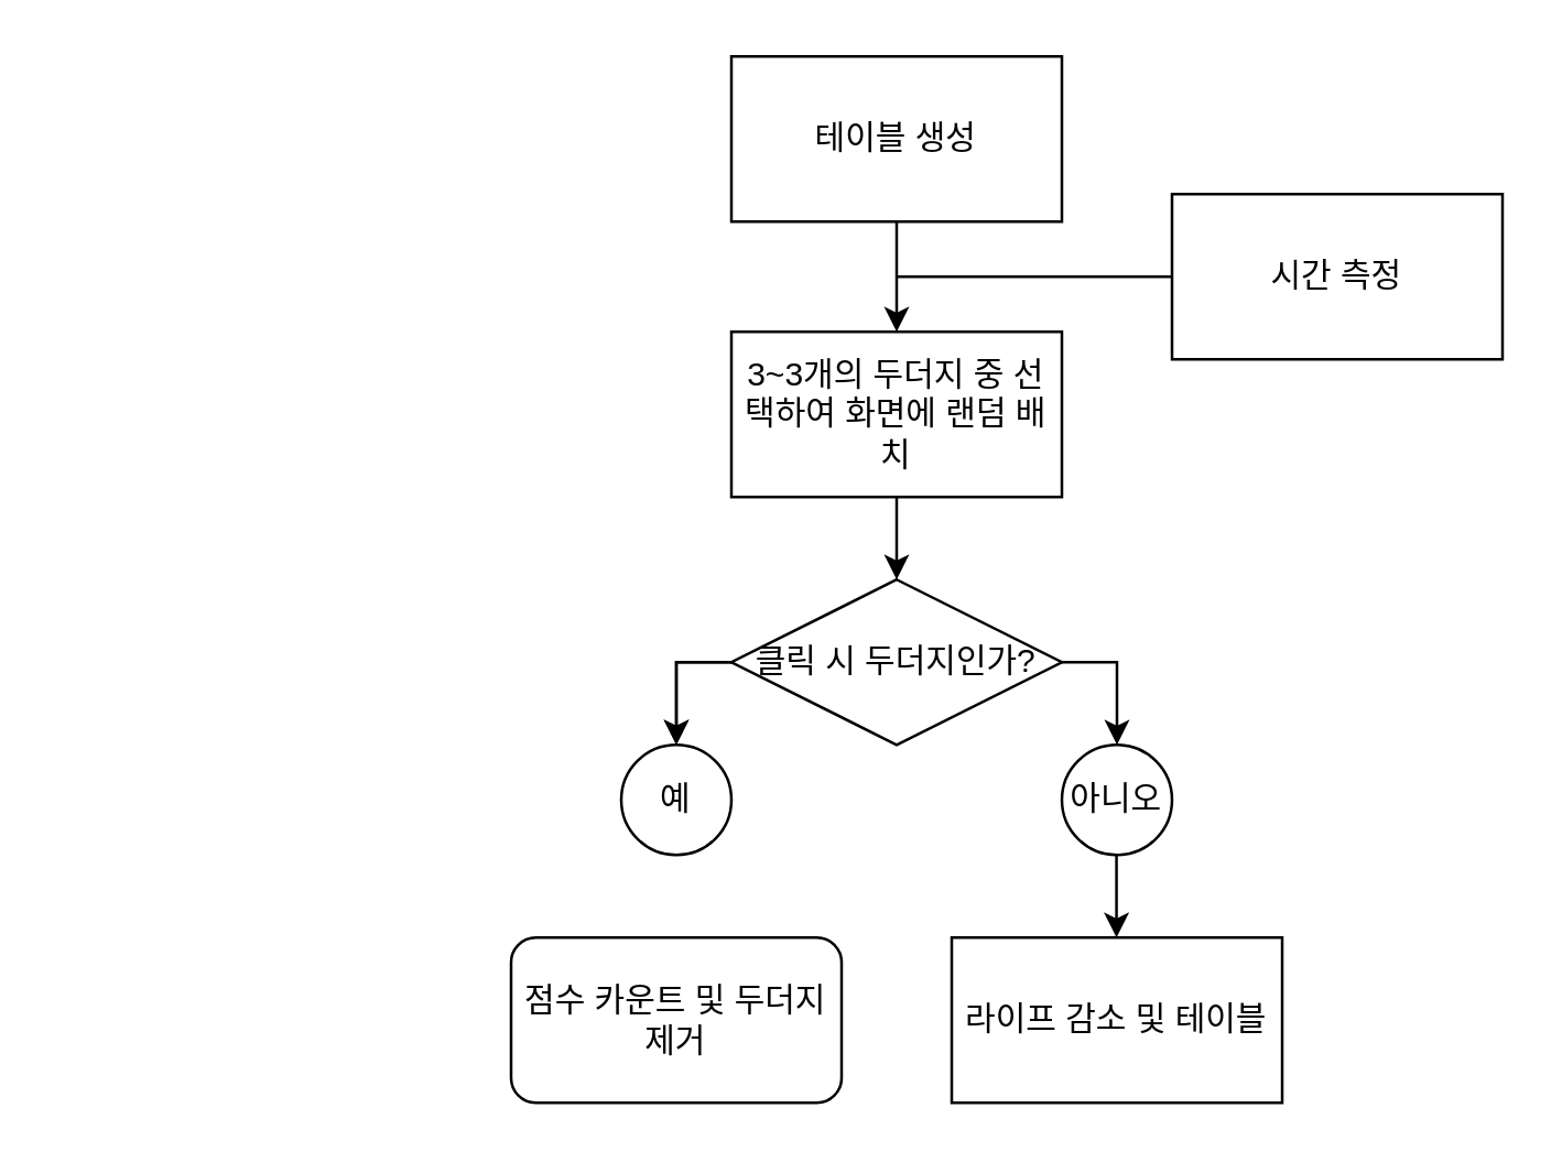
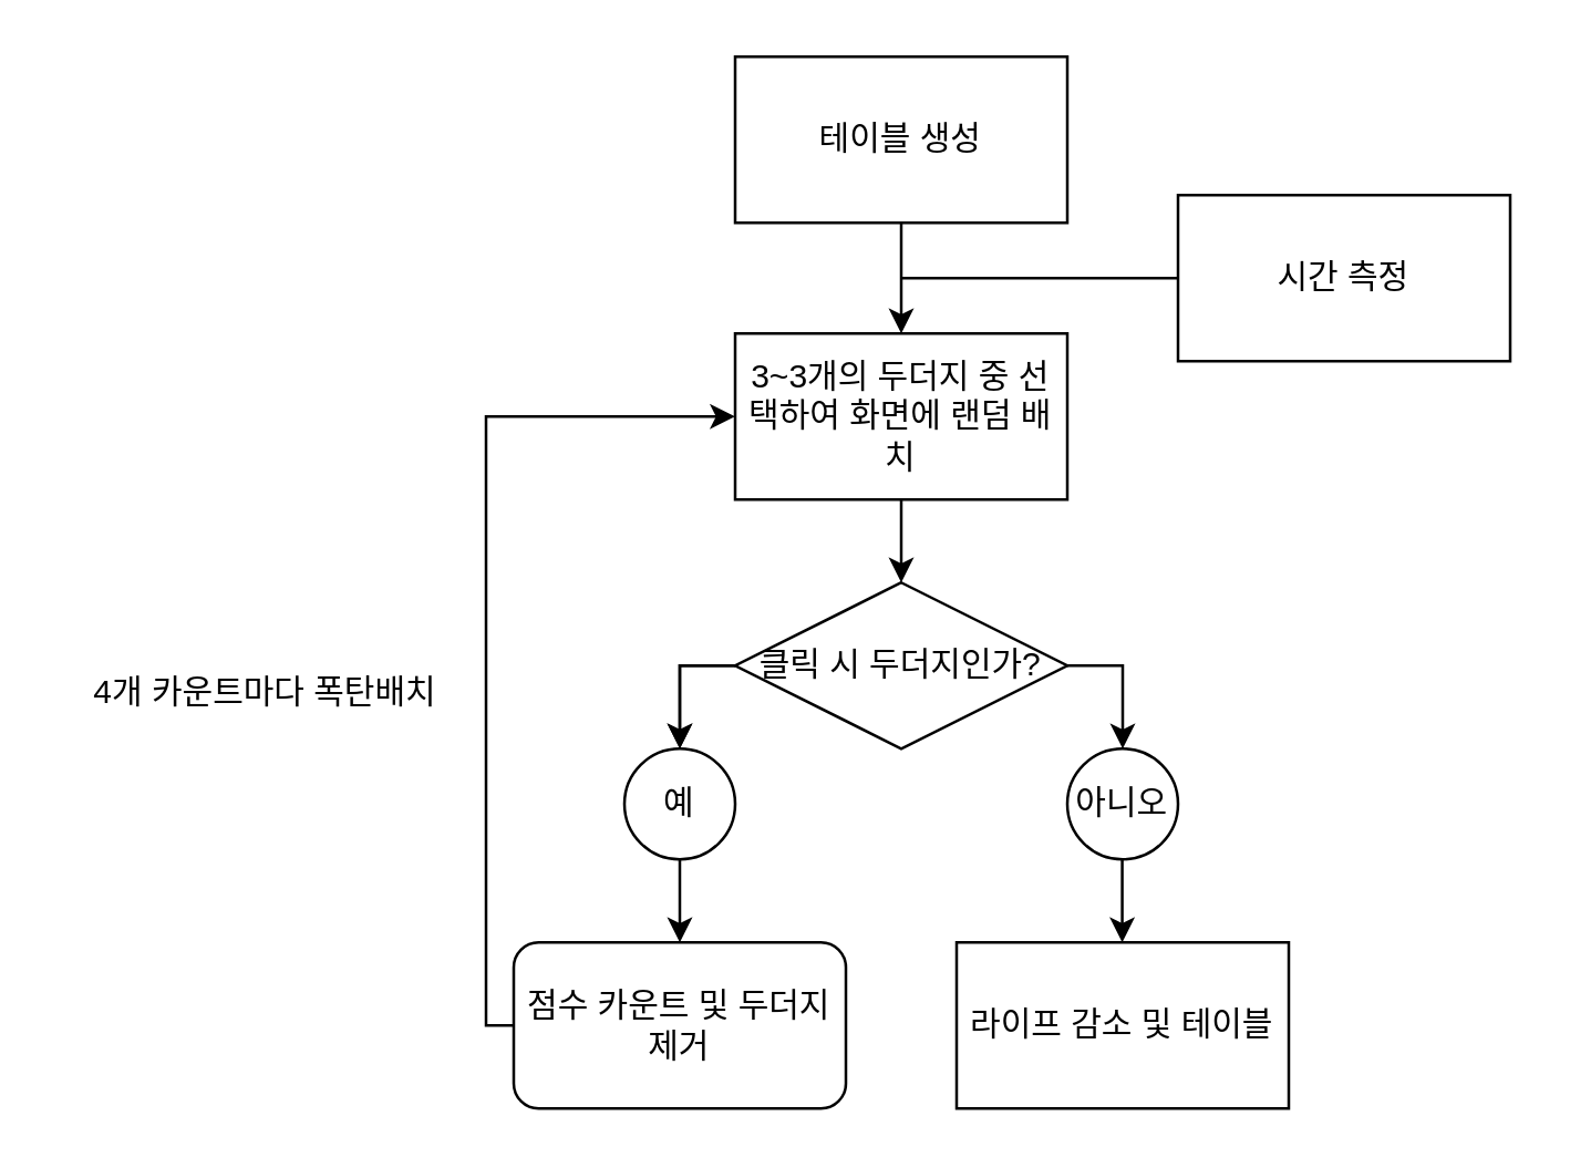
  <mxCell id="0" />
  <mxCell id="1" parent="0" />
  <mxCell id="2" style="edgeStyle=orthogonalEdgeStyle;rounded=0;orthogonalLoop=1;jettySize=auto;html=1;entryX=0.5;entryY=0;entryDx=0;entryDy=0;" edge="1" parent="1" source="3" target="5"><mxGeometry relative="1" as="geometry" /></mxCell>
  <mxCell id="3" value="테이블 생성" style="rounded=0;whiteSpace=wrap;html=1;" vertex="1" parent="1"><mxGeometry x="265" y="20" width="120" height="60" as="geometry" /></mxCell>
  <mxCell id="4" style="edgeStyle=orthogonalEdgeStyle;rounded=0;orthogonalLoop=1;jettySize=auto;html=1;entryX=0.5;entryY=0;entryDx=0;entryDy=0;" edge="1" parent="1" source="5" target="7"><mxGeometry relative="1" as="geometry" /></mxCell>
  <mxCell id="5" value="3~3개의 두더지 중 선택하여 화면에 랜덤 배치" style="rounded=0;whiteSpace=wrap;html=1;" vertex="1" parent="1"><mxGeometry x="265" y="120" width="120" height="60" as="geometry" /></mxCell>
  <mxCell id="6" style="edgeStyle=orthogonalEdgeStyle;rounded=0;orthogonalLoop=1;jettySize=auto;html=1;entryX=0.5;entryY=0;entryDx=0;entryDy=0;" edge="1" parent="1" source="7" target="9"><mxGeometry relative="1" as="geometry"><mxPoint x="245" y="260" as="targetPoint" /><Array as="points"><mxPoint x="245" y="240" /></Array></mxGeometry></mxCell>
  <mxCell id="7" value="클릭 시 두더지인가?" style="rhombus;whiteSpace=wrap;html=1;" vertex="1" parent="1"><mxGeometry x="265" y="210" width="120" height="60" as="geometry" /></mxCell>
+ <mxCell id="8" style="edgeStyle=orthogonalEdgeStyle;rounded=0;orthogonalLoop=1;jettySize=auto;html=1;entryX=0.5;entryY=0;entryDx=0;entryDy=0;" edge="1" parent="1" source="9" target="14"><mxGeometry relative="1" as="geometry" /></mxCell>
  <mxCell id="9" value="예" style="ellipse;whiteSpace=wrap;html=1;aspect=fixed;" vertex="1" parent="1"><mxGeometry x="225" y="270" width="40" height="40" as="geometry" /></mxCell>
  <mxCell id="10" value="아니오" style="ellipse;whiteSpace=wrap;html=1;aspect=fixed;" vertex="1" parent="1"><mxGeometry x="385" y="270" width="40" height="40" as="geometry" /></mxCell>
  <mxCell id="11" style="edgeStyle=orthogonalEdgeStyle;rounded=0;orthogonalLoop=1;jettySize=auto;html=1;entryX=0.5;entryY=0;entryDx=0;entryDy=0;" edge="1" parent="1"><mxGeometry relative="1" as="geometry"><mxPoint x="245" y="270" as="targetPoint" /><mxPoint x="265" y="240" as="sourcePoint" /><Array as="points"><mxPoint x="245" y="240" /></Array></mxGeometry></mxCell>
  <mxCell id="12" style="edgeStyle=orthogonalEdgeStyle;rounded=0;orthogonalLoop=1;jettySize=auto;html=1;entryX=0.5;entryY=0;entryDx=0;entryDy=0;" edge="1" parent="1"><mxGeometry relative="1" as="geometry"><mxPoint x="405" y="270" as="targetPoint" /><mxPoint x="385" y="240" as="sourcePoint" /><Array as="points"><mxPoint x="405" y="240" /></Array></mxGeometry></mxCell>
+ <mxCell id="13" style="edgeStyle=orthogonalEdgeStyle;rounded=0;orthogonalLoop=1;jettySize=auto;html=1;entryX=0;entryY=0.5;entryDx=0;entryDy=0;" edge="1" parent="1" source="14" target="5"><mxGeometry relative="1" as="geometry"><mxPoint x="255" y="150" as="targetPoint" /><Array as="points"><mxPoint x="175" y="370" /><mxPoint x="175" y="150" /></Array></mxGeometry></mxCell>
  <mxCell id="14" value="점수 카운트 및 두더지 제거" style="whiteSpace=wrap;html=1;rounded=1;" vertex="1" parent="1"><mxGeometry x="185" y="340" width="120" height="60" as="geometry" /></mxCell>
  <mxCell id="15" value="" style="endArrow=none;html=1;rounded=0;" edge="1" parent="1"><mxGeometry width="50" height="50" relative="1" as="geometry"><mxPoint x="325" y="100" as="sourcePoint" /><mxPoint x="425" y="100" as="targetPoint" /></mxGeometry></mxCell>
  <mxCell id="16" value="시간 측정" style="rounded=0;whiteSpace=wrap;html=1;" vertex="1" parent="1"><mxGeometry x="425" y="70" width="120" height="60" as="geometry" /></mxCell>
  <mxCell id="17" value="라이프 감소 및 테이블" style="rounded=0;whiteSpace=wrap;html=1;" vertex="1" parent="1"><mxGeometry x="345" y="340" width="120" height="60" as="geometry" /></mxCell>
  <mxCell id="18" style="edgeStyle=orthogonalEdgeStyle;rounded=0;orthogonalLoop=1;jettySize=auto;html=1;entryX=0.5;entryY=0;entryDx=0;entryDy=0;" edge="1" parent="1"><mxGeometry relative="1" as="geometry"><mxPoint x="404.83" y="310" as="sourcePoint" /><mxPoint x="404.83" y="340" as="targetPoint" /></mxGeometry></mxCell>
+ <mxCell id="19" value="4개 카운트마다 폭탄배치" style="text;html=1;align=center;verticalAlign=middle;resizable=0;points=[];autosize=1;strokeColor=none;fillColor=none;" vertex="1" parent="1"><mxGeometry x="20" y="240" width="150" height="20" as="geometry" /></mxCell>
